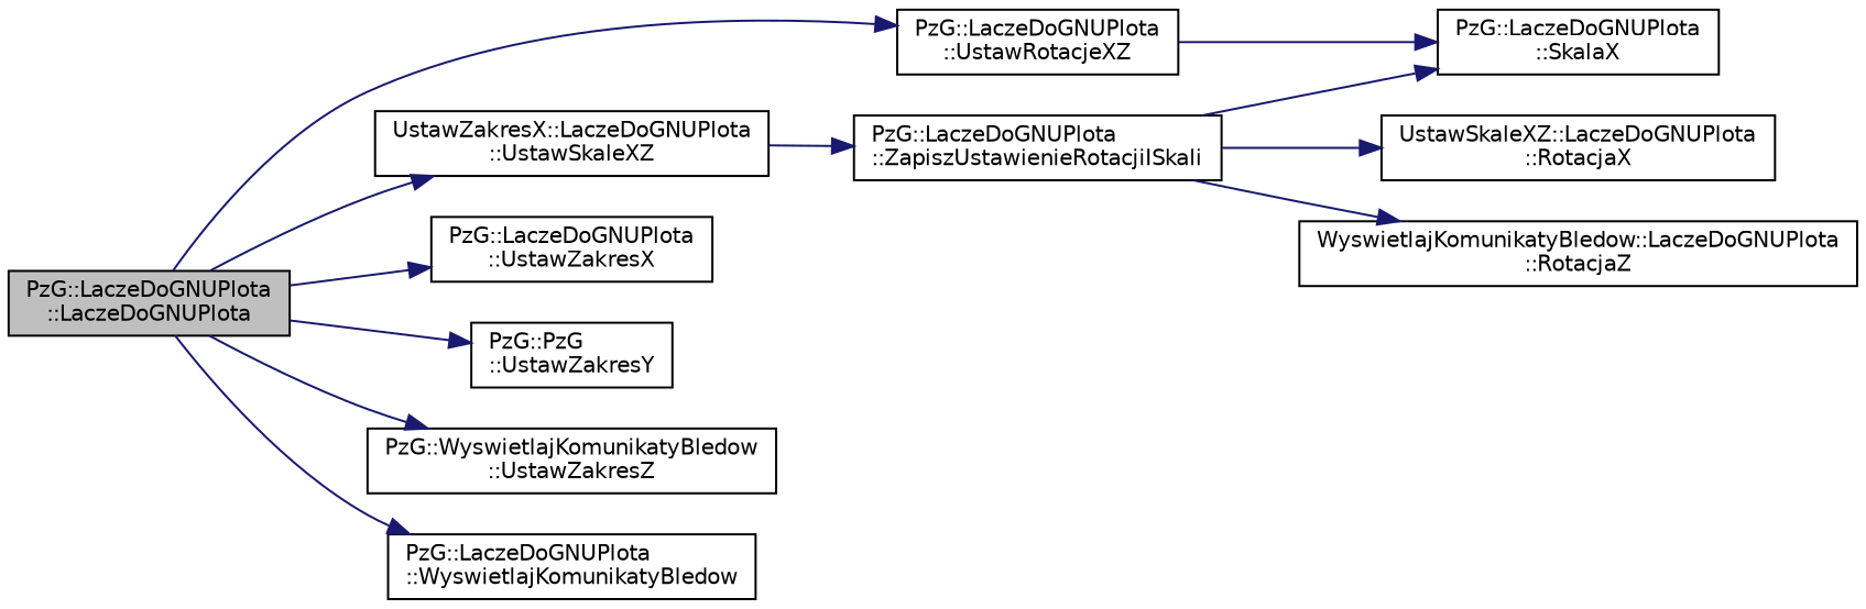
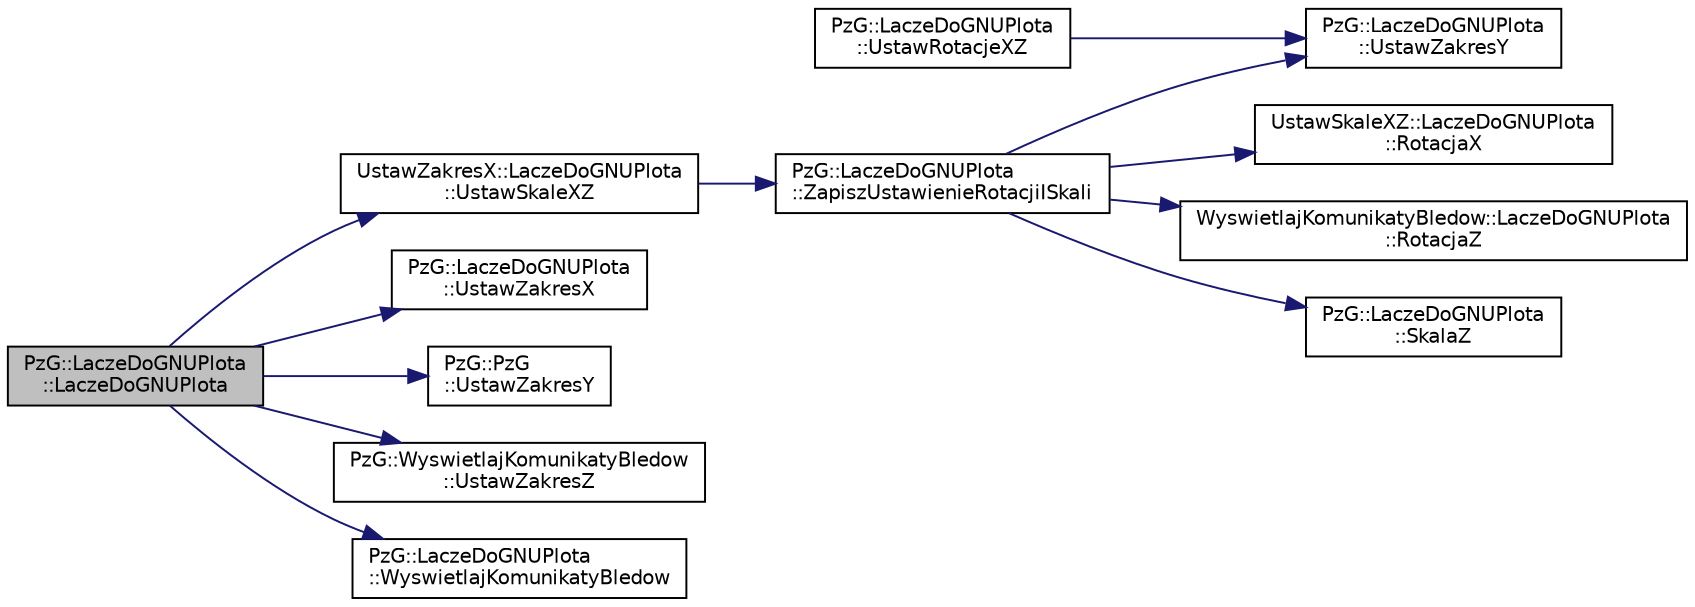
  digraph {
    rankdir=LR
    node [color=black fillcolor=white fontname=Helvetica fontsize=10 shape=record style=filled]
    edge [color=midnightblue fontname=Helvetica fontsize=10 labelfontname=Helvetica labelfontsize=10 style=solid]
    n1 [fillcolor=grey75 fontcolor=black height=0.2 label="PzG::LaczeDoGNUPlota\l::LaczeDoGNUPlota" width=0.4]
    n2 [height=0.2 label="PzG::LaczeDoGNUPlota\l::UstawRotacjeXZ" width=0.4]
    n3 [height=0.2 label="UstawZakresX::LaczeDoGNUPlota\l::UstawSkaleXZ" width=0.4]
    n4 [height=0.2 label="PzG::LaczeDoGNUPlota\l::UstawZakresX" width=0.4]
    n5 [height=0.2 label="PzG::PzG\l::UstawZakresY" width=0.4]
    n6 [height=0.2 label="PzG::WyswietlajKomunikatyBledow\l::UstawZakresZ" width=0.4]
    n7 [height=0.2 label="PzG::LaczeDoGNUPlota\l::WyswietlajKomunikatyBledow" width=0.4]
-   n8 [height=0.2 label="PzG::LaczeDoGNUPlota\l::SkalaX" width=0.4]
+   n8 [height=0.2 label="PzG::LaczeDoGNUPlota\l::UstawZakresY" width=0.4]
    n9 [height=0.2 label="PzG::LaczeDoGNUPlota\l::ZapiszUstawienieRotacjiISkali" width=0.4]
    n10 [height=0.2 label="UstawSkaleXZ::LaczeDoGNUPlota\l::RotacjaX" width=0.4]
    n11 [height=0.2 label="WyswietlajKomunikatyBledow::LaczeDoGNUPlota\l::RotacjaZ" width=0.4]
-   n1 -> n2
+   n12 [height=0.2 label="PzG::LaczeDoGNUPlota\l::SkalaZ" width=0.4]
    n1 -> n3
    n1 -> n4
    n1 -> n5
    n1 -> n6
    n1 -> n7
    n2 -> n8
    n3 -> n9
    n9 -> n8
    n9 -> n10
    n9 -> n11
+   n9 -> n12
  }
